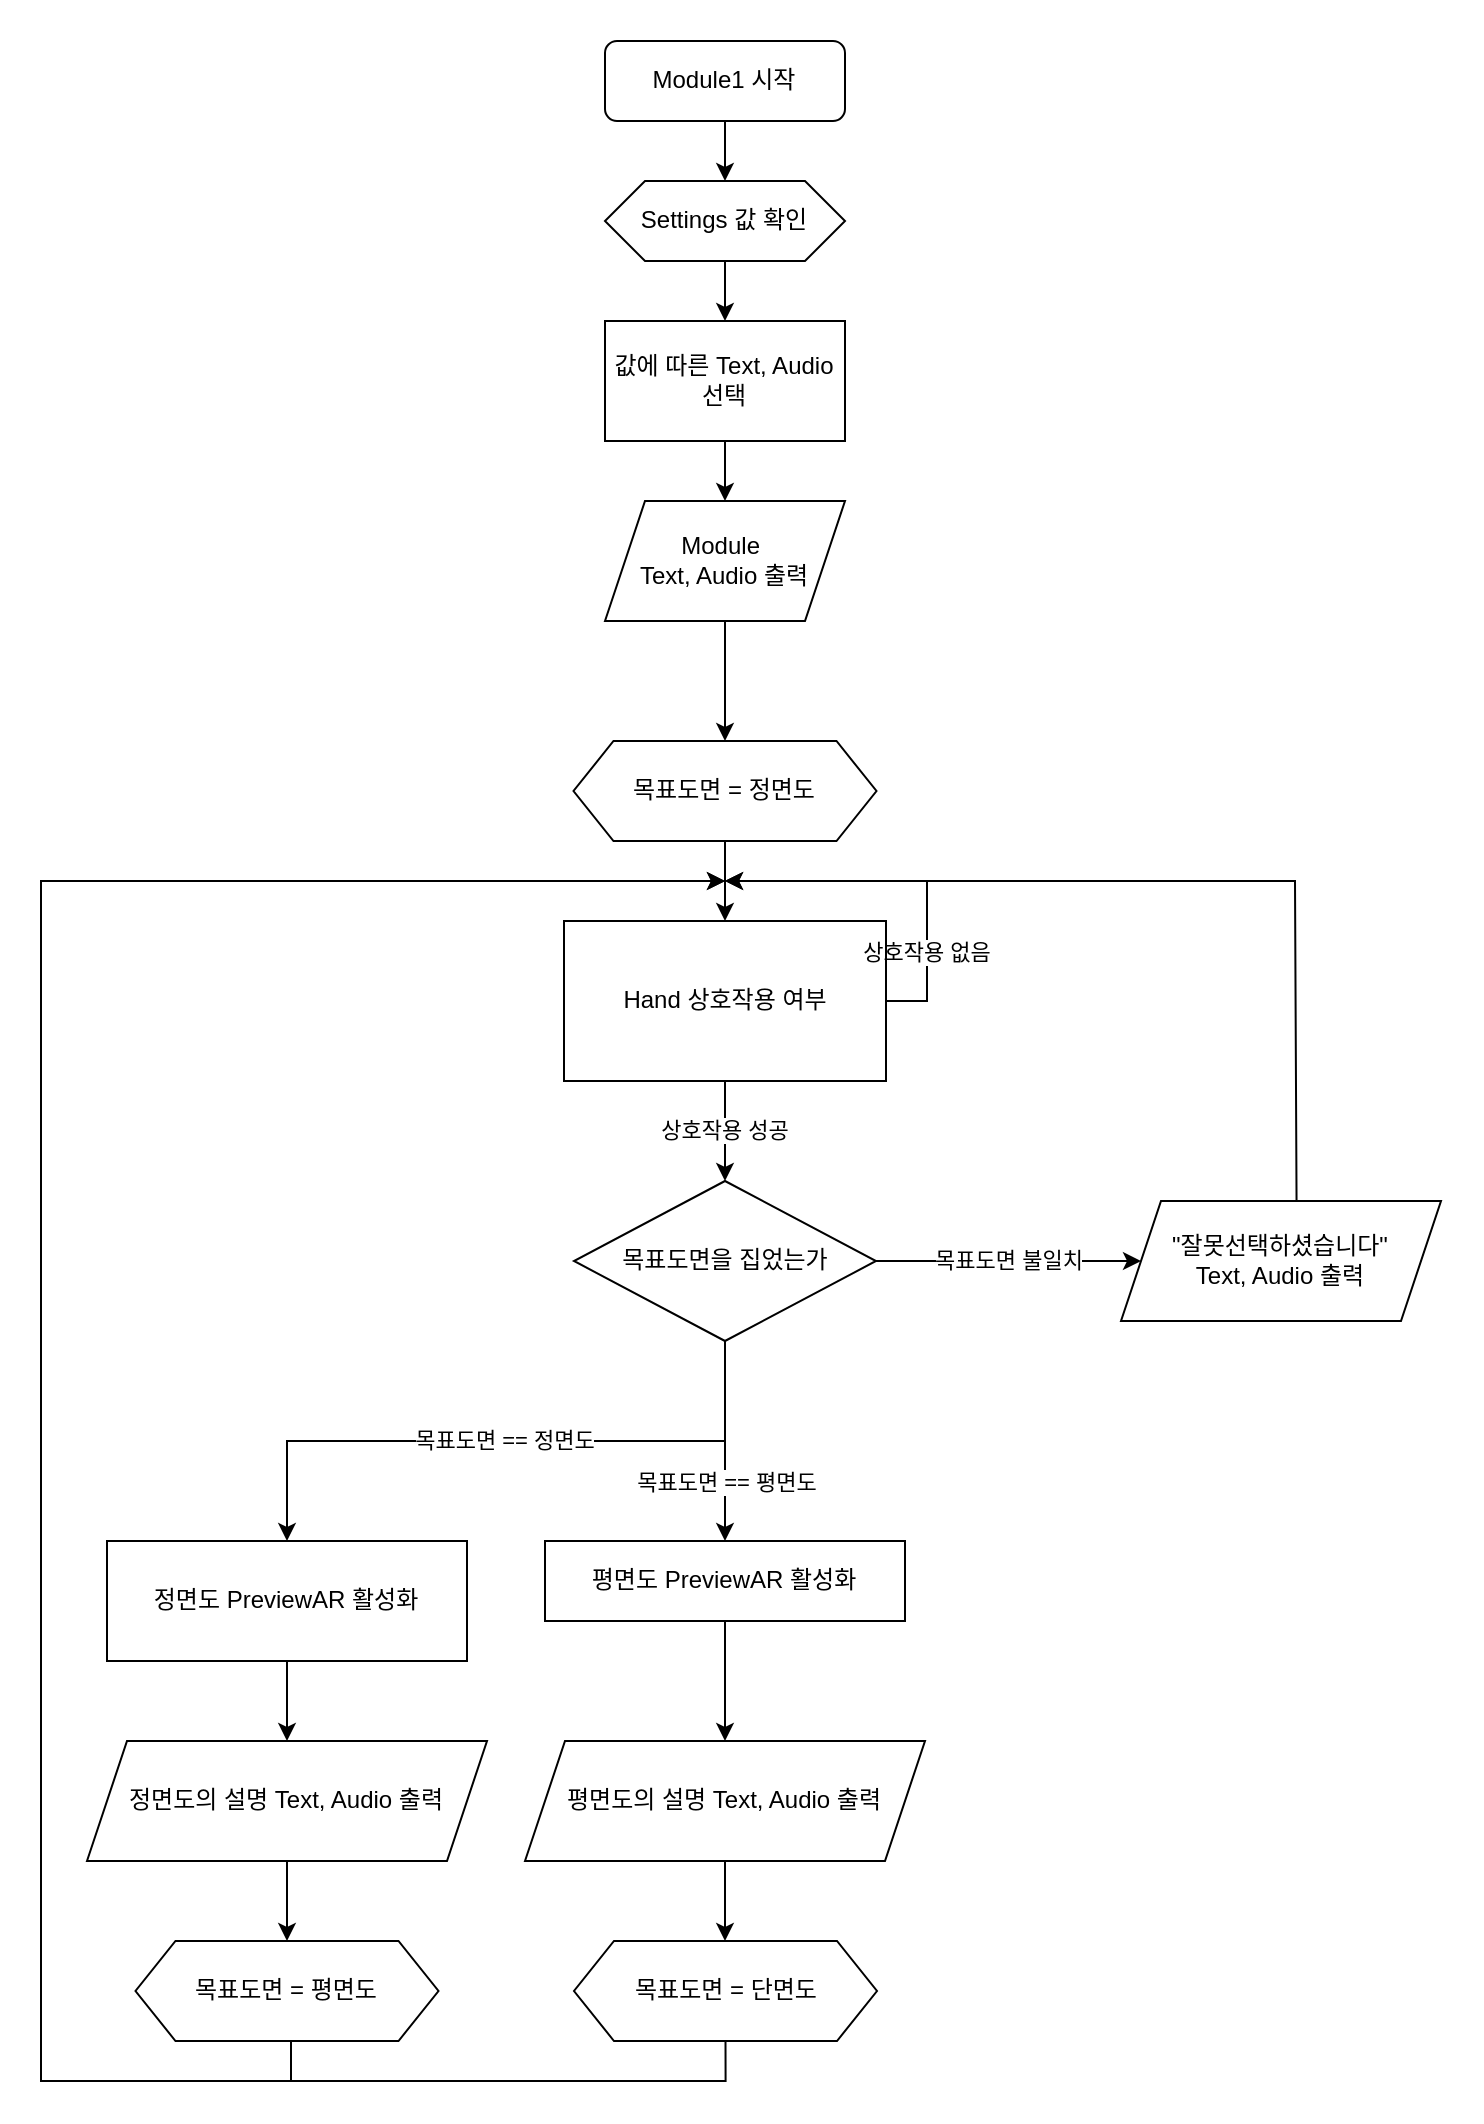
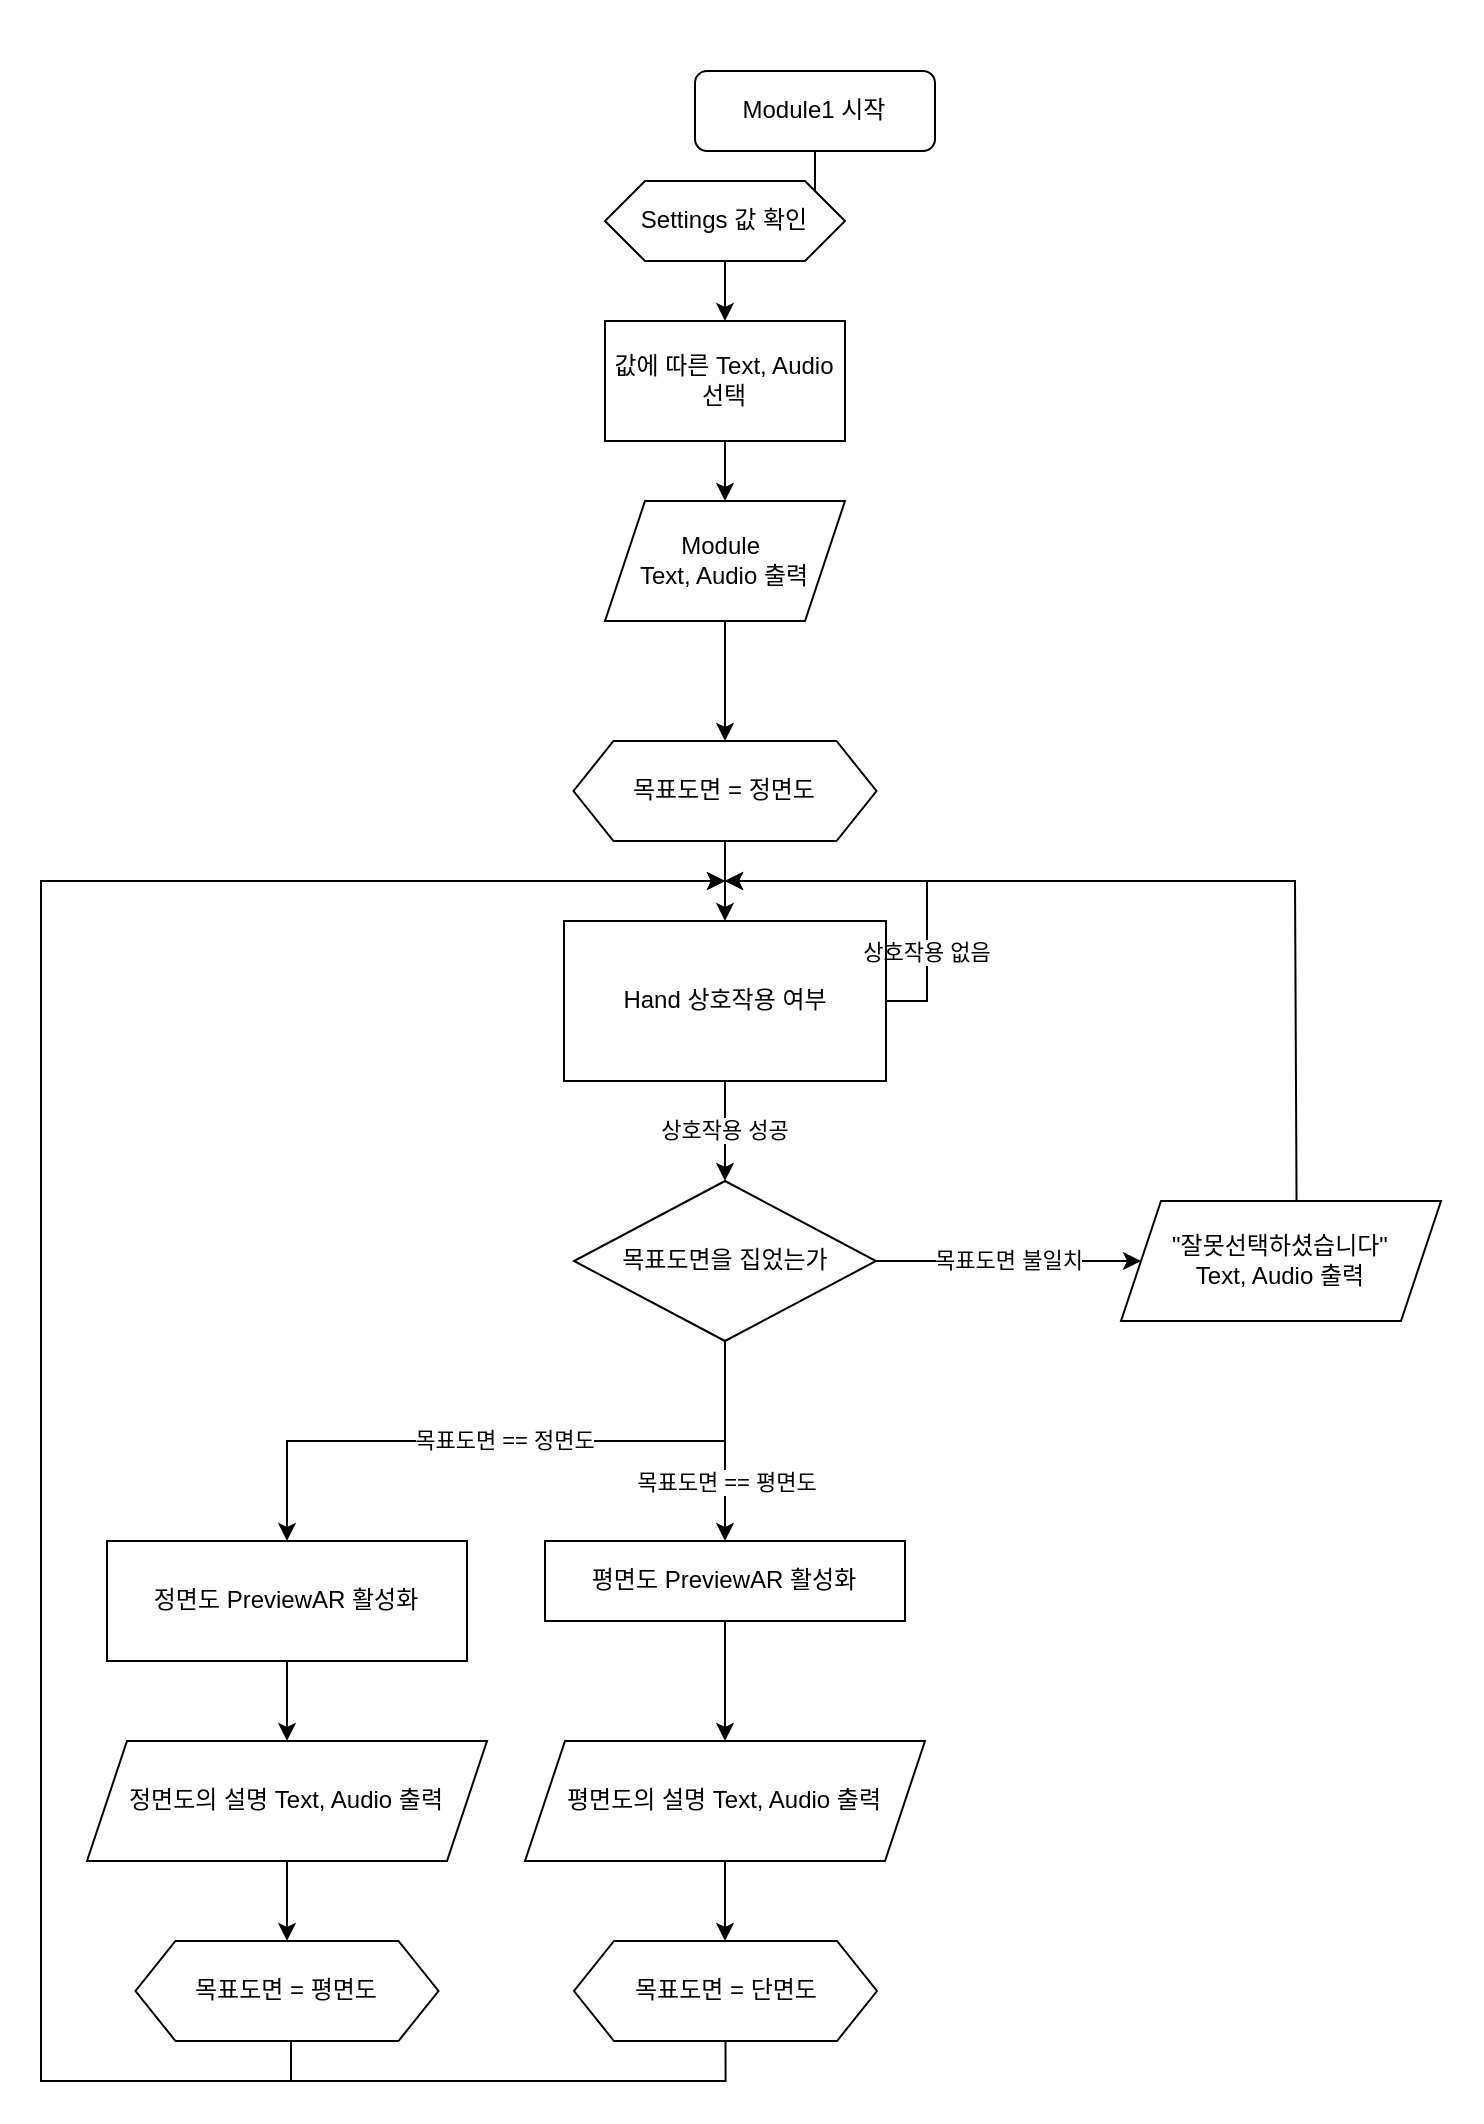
  <mxCell id="0" />
  <mxCell id="1" parent="0" />
  <mxCell id="2" style="edgeStyle=orthogonalEdgeStyle;rounded=0;orthogonalLoop=1;jettySize=auto;html=1;exitX=0.5;exitY=1;exitDx=0;exitDy=0;entryX=0.5;entryY=0;entryDx=0;entryDy=0;" parent="1" source="3" target="12" edge="1"><mxGeometry relative="1" as="geometry" /></mxCell>
- <mxCell id="3" value="Module1 시작" style="rounded=1;whiteSpace=wrap;html=1;fontSize=12;glass=0;strokeWidth=1;shadow=0;" parent="1" vertex="1"><mxGeometry x="302" y="20" width="120" height="40" as="geometry" /></mxCell>
+ <mxCell id="3" value="Module1 시작" style="rounded=1;whiteSpace=wrap;html=1;fontSize=12;glass=0;strokeWidth=1;shadow=0;" parent="1" vertex="1"><mxGeometry x="347" y="35" width="120" height="40" as="geometry" /></mxCell>
  <mxCell id="4" value="목표도면 불일치" style="edgeStyle=orthogonalEdgeStyle;rounded=0;orthogonalLoop=1;jettySize=auto;html=1;exitX=1;exitY=0.5;exitDx=0;exitDy=0;entryX=0;entryY=0.5;entryDx=0;entryDy=0;" edge="1" parent="1" source="8" target="29"><mxGeometry relative="1" as="geometry" /></mxCell>
  <mxCell id="5" style="edgeStyle=orthogonalEdgeStyle;rounded=0;orthogonalLoop=1;jettySize=auto;html=1;exitX=0.5;exitY=1;exitDx=0;exitDy=0;entryX=0.5;entryY=0;entryDx=0;entryDy=0;endArrow=classic;endFill=1;" edge="1" parent="1" source="8" target="20"><mxGeometry relative="1" as="geometry" /></mxCell>
  <mxCell id="6" value="목표도면 == 평면도" style="edgeLabel;html=1;align=center;verticalAlign=middle;resizable=0;points=[];" vertex="1" connectable="0" parent="5"><mxGeometry x="0.267" relative="1" as="geometry"><mxPoint y="7" as="offset" /></mxGeometry></mxCell>
  <mxCell id="7" value="목표도면 == 정면도" style="edgeStyle=orthogonalEdgeStyle;rounded=0;orthogonalLoop=1;jettySize=auto;html=1;exitX=0.5;exitY=1;exitDx=0;exitDy=0;entryX=0.5;entryY=0;entryDx=0;entryDy=0;endArrow=classic;endFill=1;" edge="1" parent="1" source="8" target="10"><mxGeometry relative="1" as="geometry" /></mxCell>
  <mxCell id="8" value="목표도면을 집었는가" style="rhombus;whiteSpace=wrap;html=1;" parent="1" vertex="1"><mxGeometry x="286.5" y="590" width="151" height="80" as="geometry" /></mxCell>
  <mxCell id="9" style="edgeStyle=orthogonalEdgeStyle;rounded=0;orthogonalLoop=1;jettySize=auto;html=1;exitX=0.5;exitY=1;exitDx=0;exitDy=0;entryX=0.5;entryY=0;entryDx=0;entryDy=0;" parent="1" source="10" target="18" edge="1"><mxGeometry relative="1" as="geometry" /></mxCell>
  <mxCell id="10" value="정면도 PreviewAR 활성화" style="rounded=0;whiteSpace=wrap;html=1;" parent="1" vertex="1"><mxGeometry x="53" y="770" width="180" height="60" as="geometry" /></mxCell>
  <mxCell id="11" style="edgeStyle=orthogonalEdgeStyle;rounded=0;orthogonalLoop=1;jettySize=auto;html=1;exitX=0.5;exitY=1;exitDx=0;exitDy=0;entryX=0.5;entryY=0;entryDx=0;entryDy=0;" parent="1" source="12" target="14" edge="1"><mxGeometry relative="1" as="geometry" /></mxCell>
  <mxCell id="12" value="Settings 값 확인" style="shape=hexagon;perimeter=hexagonPerimeter2;whiteSpace=wrap;html=1;fixedSize=1;" parent="1" vertex="1"><mxGeometry x="302" y="90" width="120" height="40" as="geometry" /></mxCell>
  <mxCell id="13" style="edgeStyle=orthogonalEdgeStyle;rounded=0;orthogonalLoop=1;jettySize=auto;html=1;exitX=0.5;exitY=1;exitDx=0;exitDy=0;entryX=0.5;entryY=0;entryDx=0;entryDy=0;" parent="1" source="14" target="16" edge="1"><mxGeometry relative="1" as="geometry" /></mxCell>
  <mxCell id="14" value="값에 따른 Text, Audio 선택" style="rounded=0;whiteSpace=wrap;html=1;" parent="1" vertex="1"><mxGeometry x="302" y="160" width="120" height="60" as="geometry" /></mxCell>
  <mxCell id="15" style="edgeStyle=orthogonalEdgeStyle;rounded=0;orthogonalLoop=1;jettySize=auto;html=1;exitX=0.5;exitY=1;exitDx=0;exitDy=0;entryX=0.5;entryY=0;entryDx=0;entryDy=0;endArrow=classic;endFill=1;" edge="1" parent="1" source="16" target="27"><mxGeometry relative="1" as="geometry" /></mxCell>
  <mxCell id="16" value="Module&amp;nbsp;&lt;br&gt;Text, Audio 출력" style="shape=parallelogram;perimeter=parallelogramPerimeter;whiteSpace=wrap;html=1;fixedSize=1;" parent="1" vertex="1"><mxGeometry x="302" y="250" width="120" height="60" as="geometry" /></mxCell>
  <mxCell id="17" style="edgeStyle=orthogonalEdgeStyle;rounded=0;orthogonalLoop=1;jettySize=auto;html=1;exitX=0.5;exitY=1;exitDx=0;exitDy=0;entryX=0.5;entryY=0;entryDx=0;entryDy=0;" edge="1" parent="1" source="18"><mxGeometry relative="1" as="geometry"><mxPoint x="143" y="970" as="targetPoint" /></mxGeometry></mxCell>
  <mxCell id="18" value="정면도의 설명 Text, Audio 출력" style="shape=parallelogram;perimeter=parallelogramPerimeter;whiteSpace=wrap;html=1;fixedSize=1;" parent="1" vertex="1"><mxGeometry x="43" y="870" width="200" height="60" as="geometry" /></mxCell>
  <mxCell id="19" style="edgeStyle=orthogonalEdgeStyle;rounded=0;orthogonalLoop=1;jettySize=auto;html=1;exitX=0.5;exitY=1;exitDx=0;exitDy=0;entryX=0.5;entryY=0;entryDx=0;entryDy=0;endArrow=classic;endFill=1;" parent="1" source="20" target="22" edge="1"><mxGeometry relative="1" as="geometry" /></mxCell>
  <mxCell id="20" value="평면도 PreviewAR 활성화" style="rounded=0;whiteSpace=wrap;html=1;" parent="1" vertex="1"><mxGeometry x="272" y="770" width="180" height="40" as="geometry" /></mxCell>
  <mxCell id="21" style="edgeStyle=orthogonalEdgeStyle;rounded=0;orthogonalLoop=1;jettySize=auto;html=1;exitX=0.5;exitY=1;exitDx=0;exitDy=0;" edge="1" parent="1" source="22"><mxGeometry relative="1" as="geometry"><mxPoint x="362" y="970" as="targetPoint" /></mxGeometry></mxCell>
  <mxCell id="22" value="평면도의 설명 Text, Audio 출력" style="shape=parallelogram;perimeter=parallelogramPerimeter;whiteSpace=wrap;html=1;fixedSize=1;" parent="1" vertex="1"><mxGeometry x="262" y="870" width="200" height="60" as="geometry" /></mxCell>
  <mxCell id="23" value="상호작용 성공" style="edgeStyle=orthogonalEdgeStyle;rounded=0;orthogonalLoop=1;jettySize=auto;html=1;exitX=0.5;exitY=1;exitDx=0;exitDy=0;entryX=0.5;entryY=0;entryDx=0;entryDy=0;" edge="1" parent="1" source="25" target="8"><mxGeometry relative="1" as="geometry" /></mxCell>
  <mxCell id="24" value="상호작용 없음" style="edgeStyle=orthogonalEdgeStyle;rounded=0;orthogonalLoop=1;jettySize=auto;html=1;exitX=1;exitY=0.5;exitDx=0;exitDy=0;endArrow=classic;endFill=1;" edge="1" parent="1" source="25"><mxGeometry x="-0.499" relative="1" as="geometry"><mxPoint x="362" y="440" as="targetPoint" /><Array as="points"><mxPoint x="463" y="500" /><mxPoint x="463" y="440" /></Array><mxPoint as="offset" /></mxGeometry></mxCell>
  <mxCell id="25" value="Hand 상호작용 여부" style="whiteSpace=wrap;html=1;fillColor=none;rounded=0;" parent="1" vertex="1"><mxGeometry x="281.5" y="460" width="161" height="80" as="geometry" /></mxCell>
  <mxCell id="26" style="edgeStyle=orthogonalEdgeStyle;rounded=0;orthogonalLoop=1;jettySize=auto;html=1;exitX=0.5;exitY=1;exitDx=0;exitDy=0;entryX=0.5;entryY=0;entryDx=0;entryDy=0;" edge="1" parent="1" source="27" target="25"><mxGeometry relative="1" as="geometry" /></mxCell>
  <mxCell id="27" value="목표도면 = 정면도" style="shape=hexagon;perimeter=hexagonPerimeter2;whiteSpace=wrap;html=1;fixedSize=1;" vertex="1" parent="1"><mxGeometry x="286.25" y="370" width="151.5" height="50" as="geometry" /></mxCell>
  <mxCell id="28" style="edgeStyle=orthogonalEdgeStyle;rounded=0;orthogonalLoop=1;jettySize=auto;html=1;exitX=0.549;exitY=0.001;exitDx=0;exitDy=0;endArrow=classic;endFill=1;exitPerimeter=0;" edge="1" parent="1" source="29"><mxGeometry relative="1" as="geometry"><mxPoint x="362" y="440" as="targetPoint" /><mxPoint x="635" y="605" as="sourcePoint" /><Array as="points"><mxPoint x="648" y="605" /><mxPoint x="647" y="605" /><mxPoint x="647" y="440" /></Array></mxGeometry></mxCell>
  <mxCell id="29" value="&quot;잘못선택하셨습니다&quot;&lt;br&gt;Text, Audio 출력" style="shape=parallelogram;perimeter=parallelogramPerimeter;whiteSpace=wrap;html=1;fixedSize=1;" vertex="1" parent="1"><mxGeometry x="560" y="600" width="160" height="60" as="geometry" /></mxCell>
  <mxCell id="30" style="edgeStyle=orthogonalEdgeStyle;rounded=0;orthogonalLoop=1;jettySize=auto;html=1;exitX=0.5;exitY=1;exitDx=0;exitDy=0;endArrow=classic;endFill=1;" edge="1" parent="1"><mxGeometry relative="1" as="geometry"><mxPoint x="362" y="440" as="targetPoint" /><mxPoint x="145" y="1020" as="sourcePoint" /><Array as="points"><mxPoint x="145" y="1040" /><mxPoint x="20" y="1040" /><mxPoint x="20" y="440" /></Array></mxGeometry></mxCell>
  <mxCell id="31" value="목표도면 = 평면도" style="shape=hexagon;perimeter=hexagonPerimeter2;whiteSpace=wrap;html=1;fixedSize=1;" vertex="1" parent="1"><mxGeometry x="67.25" y="970" width="151.5" height="50" as="geometry" /></mxCell>
  <mxCell id="32" style="edgeStyle=orthogonalEdgeStyle;rounded=0;orthogonalLoop=1;jettySize=auto;html=1;exitX=0.5;exitY=1;exitDx=0;exitDy=0;endArrow=classic;endFill=1;" edge="1" parent="1"><mxGeometry relative="1" as="geometry"><mxPoint x="362" y="440" as="targetPoint" /><mxPoint x="362.25" y="1020" as="sourcePoint" /><Array as="points"><mxPoint x="362" y="1040" /><mxPoint x="20" y="1040" /><mxPoint x="20" y="440" /></Array></mxGeometry></mxCell>
  <mxCell id="33" value="목표도면 = 단면도" style="shape=hexagon;perimeter=hexagonPerimeter2;whiteSpace=wrap;html=1;fixedSize=1;" vertex="1" parent="1"><mxGeometry x="286.5" y="970" width="151.5" height="50" as="geometry" /></mxCell>
